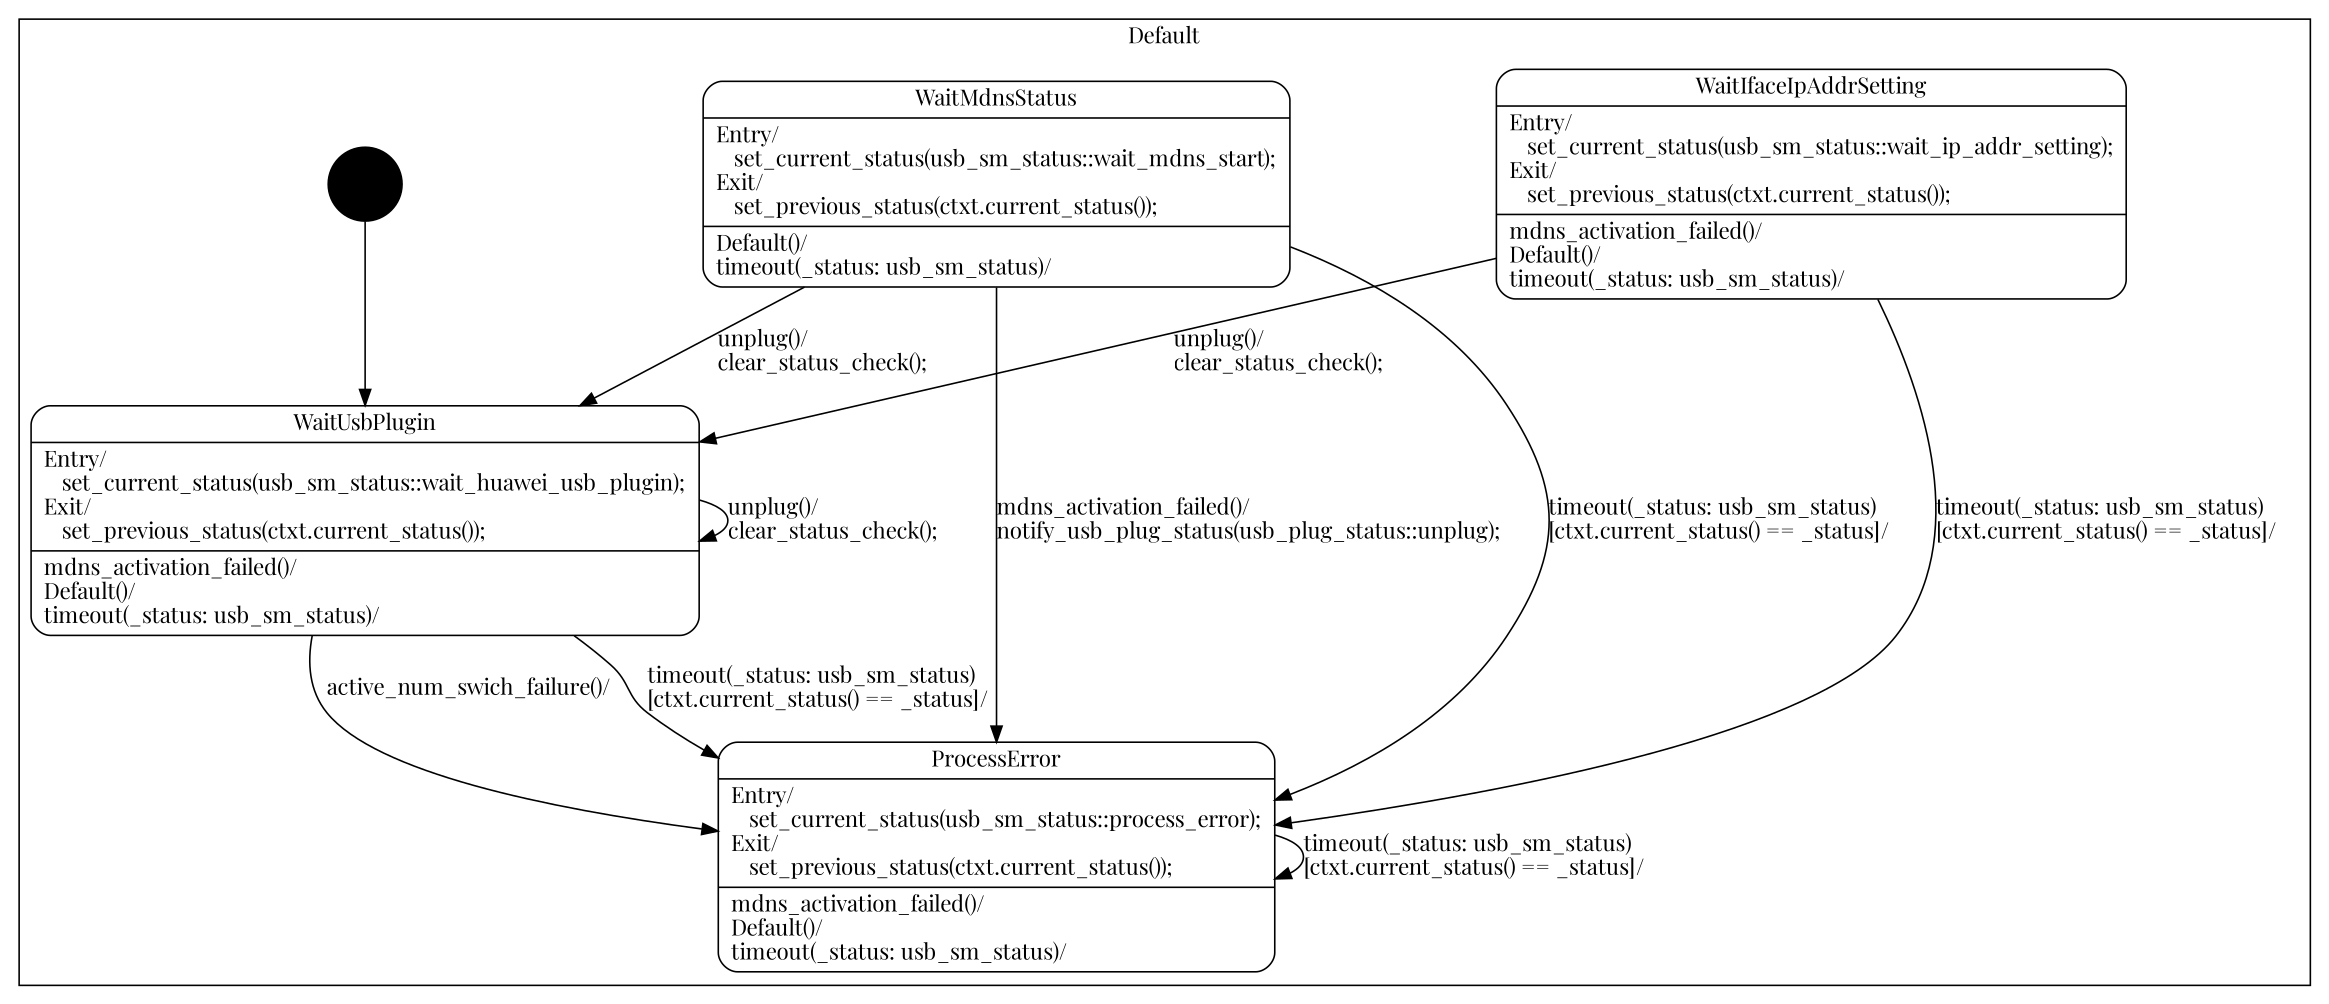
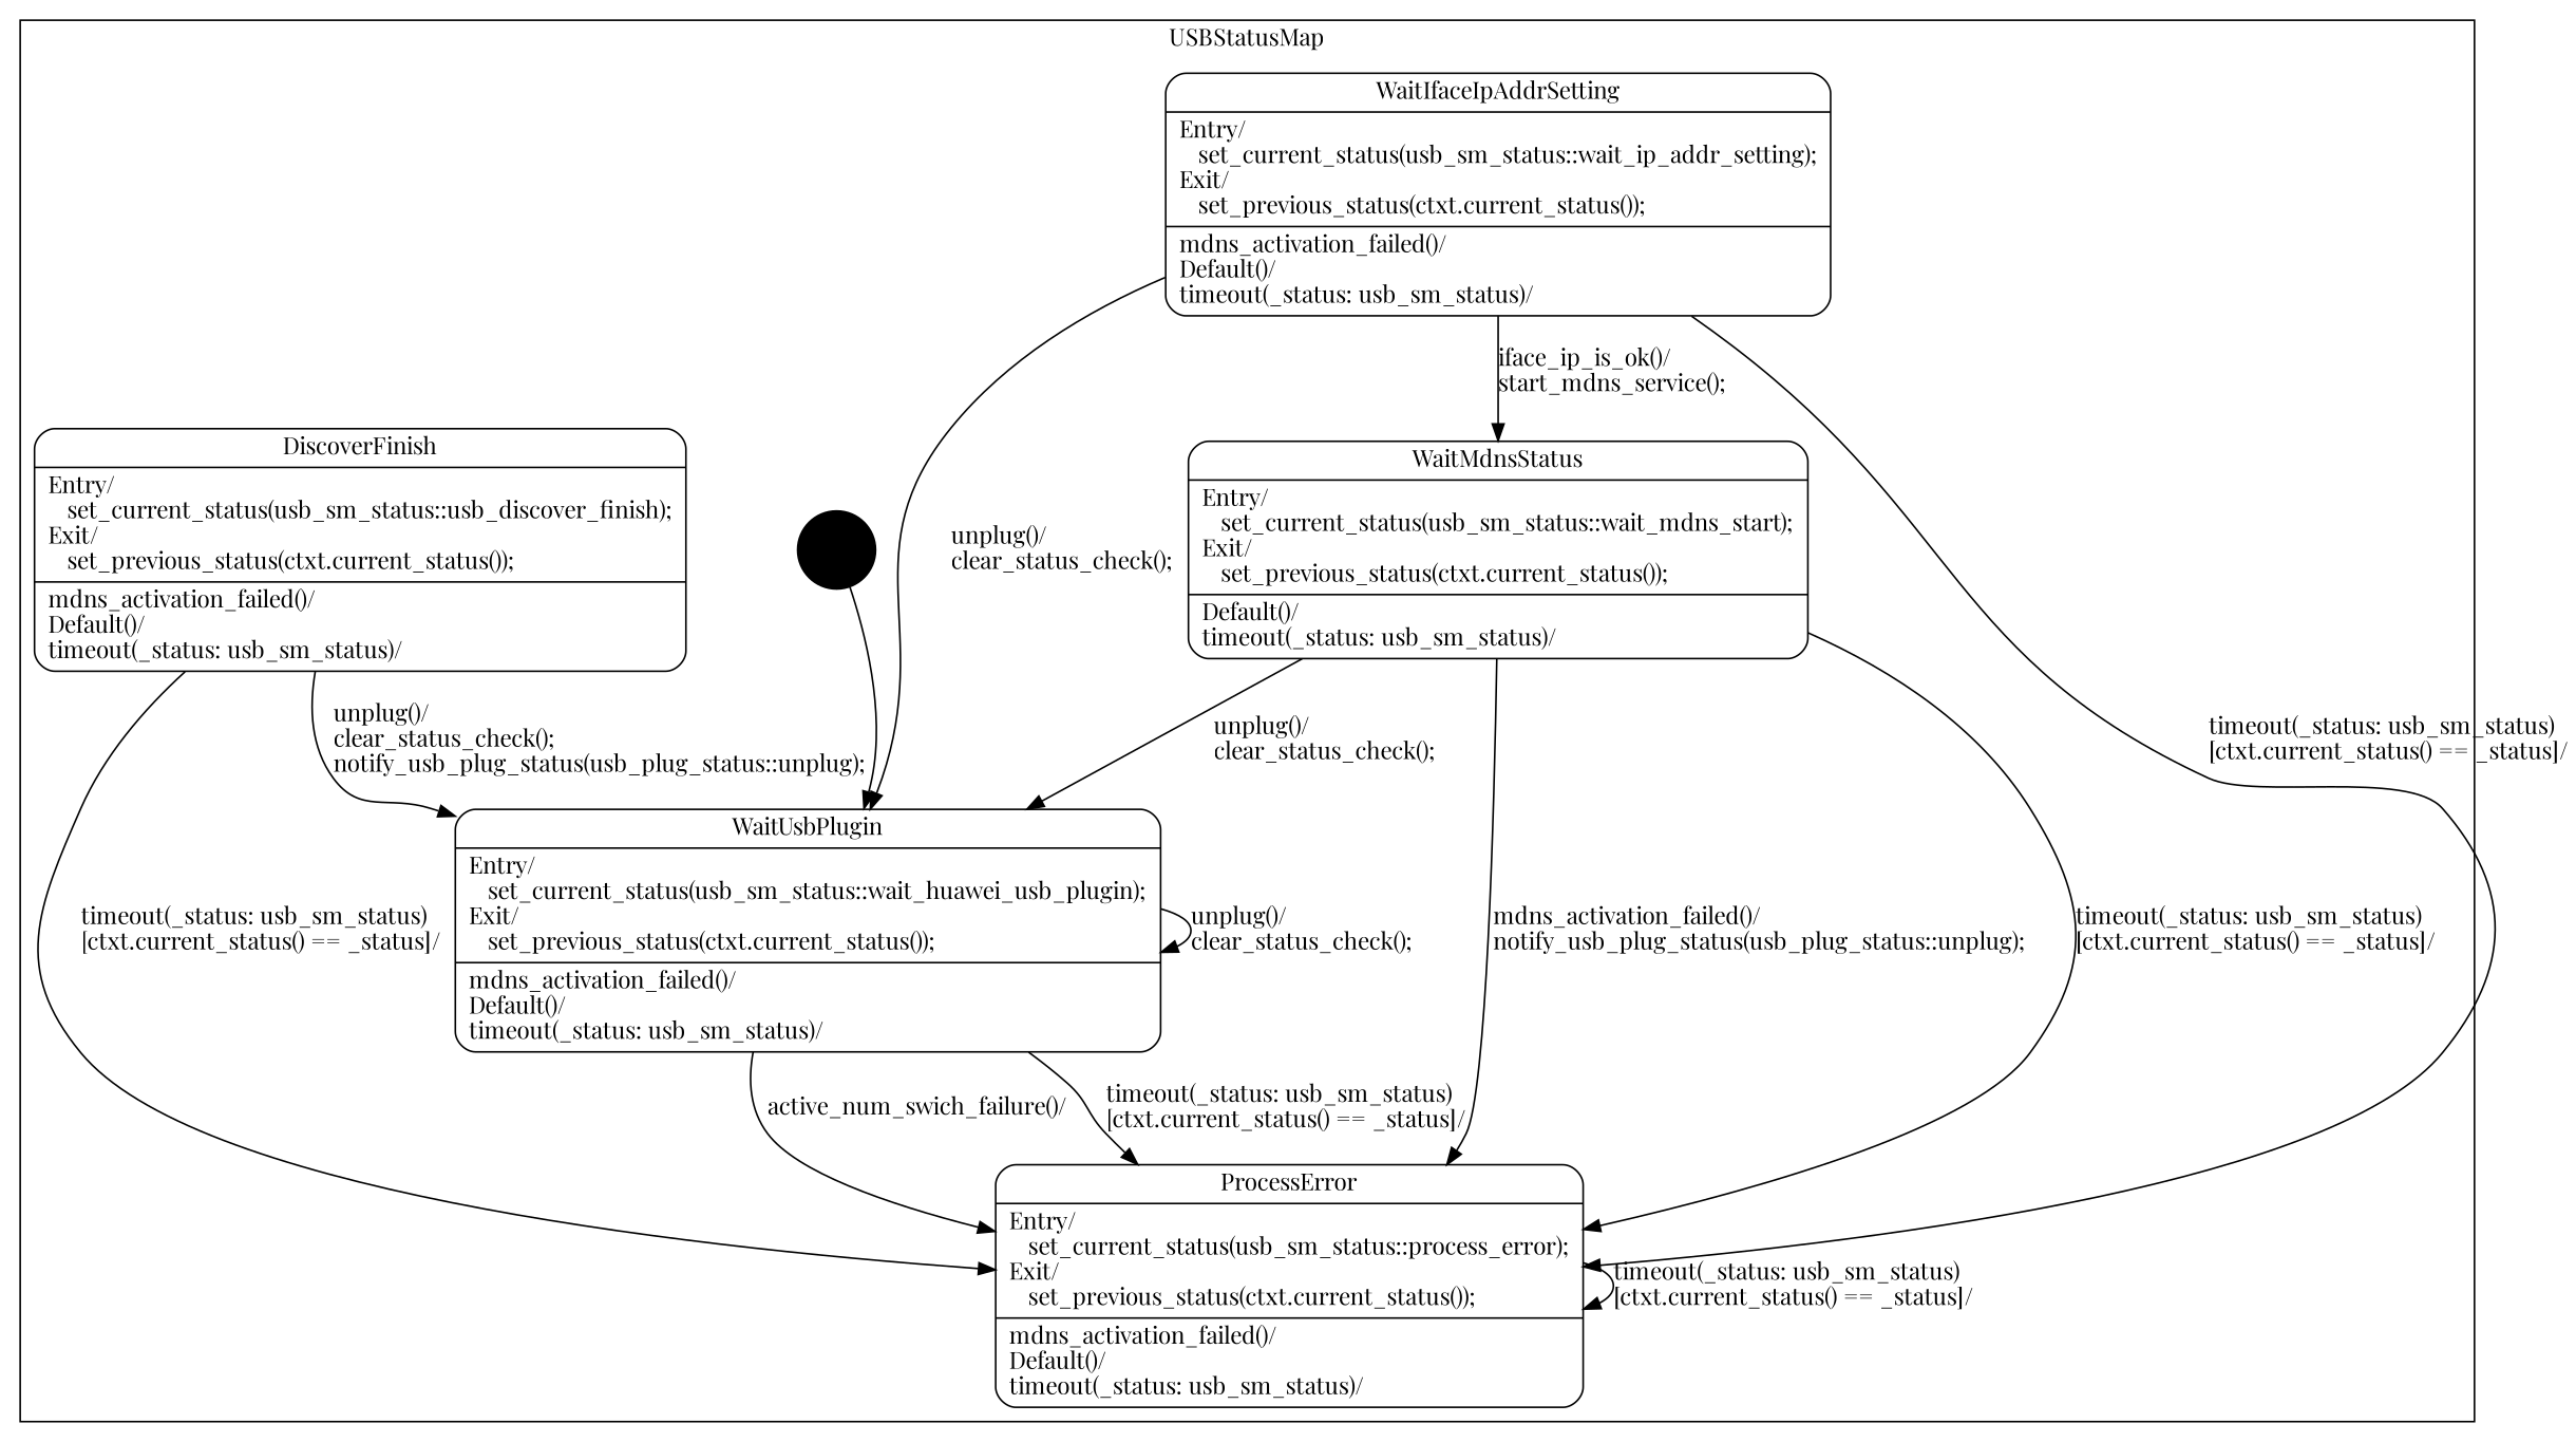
  digraph {
    fontname="Playfair Display"
    node [fontname="Playfair Display" shape=Mrecord]
    edge [fontname="Playfair Display"]
    n1 [label="{WaitUsbPlugin|Entry/\l&nbsp;&nbsp;&nbsp;set_current_status(usb_sm_status::wait_huawei_usb_plugin);\lExit/\l&nbsp;&nbsp;&nbsp;set_previous_status(ctxt.current_status());\l|mdns_activation_failed()/\lDefault()/\ltimeout(_status: usb_sm_status)/\l}" width=1.5]
    n2 [label="{WaitIfaceIpAddrSetting|Entry/\l&nbsp;&nbsp;&nbsp;set_current_status(usb_sm_status::wait_ip_addr_setting);\lExit/\l&nbsp;&nbsp;&nbsp;set_previous_status(ctxt.current_status());\l|mdns_activation_failed()/\lDefault()/\ltimeout(_status: usb_sm_status)/\l}" width=1.5]
    n3 [label="{WaitMdnsStatus|Entry/\l&nbsp;&nbsp;&nbsp;set_current_status(usb_sm_status::wait_mdns_start);\lExit/\l&nbsp;&nbsp;&nbsp;set_previous_status(ctxt.current_status());\l|Default()/\ltimeout(_status: usb_sm_status)/\l}" width=1.5]
+   n4 [label="{DiscoverFinish|Entry/\l&nbsp;&nbsp;&nbsp;set_current_status(usb_sm_status::usb_discover_finish);\lExit/\l&nbsp;&nbsp;&nbsp;set_previous_status(ctxt.current_status());\l|mdns_activation_failed()/\lDefault()/\ltimeout(_status: usb_sm_status)/\l}" width=1.5]
    n5 [label="{ProcessError|Entry/\l&nbsp;&nbsp;&nbsp;set_current_status(usb_sm_status::process_error);\lExit/\l&nbsp;&nbsp;&nbsp;set_previous_status(ctxt.current_status());\l|mdns_activation_failed()/\lDefault()/\ltimeout(_status: usb_sm_status)/\l}" width=1.5]
    "%5" [fillcolor=black shape=circle style=filled width=0.25]
    subgraph cluster_1 {
-     label=Default
+     label=USBStatusMap
      n1
      n2
      n3
+     n4
      n5
      "%5"
    }
    n1 -> n1 [label="unplug()/\lclear_status_check();\l"]
    n1 -> n5 [label="active_num_swich_failure()/\l"]
    n1 -> n5 [label="timeout(_status: usb_sm_status)\l\[ctxt.current_status() == _status\]/\l"]
    n2 -> n1 [label="unplug()/\lclear_status_check();\l"]
+   n2 -> n3 [label="iface_ip_is_ok()/\lstart_mdns_service();\l"]
    n2 -> n5 [label="timeout(_status: usb_sm_status)\l\[ctxt.current_status() == _status\]/\l"]
    n3 -> n1 [label="unplug()/\lclear_status_check();\l"]
    n3 -> n5 [label="mdns_activation_failed()/\lnotify_usb_plug_status(usb_plug_status::unplug);\l"]
    n3 -> n5 [label="timeout(_status: usb_sm_status)\l\[ctxt.current_status() == _status\]/\l"]
+   n4 -> n1 [label="unplug()/\lclear_status_check();\lnotify_usb_plug_status(usb_plug_status::unplug);\l"]
+   n4 -> n5 [label="timeout(_status: usb_sm_status)\l\[ctxt.current_status() == _status\]/\l"]
    n5 -> n5 [label="timeout(_status: usb_sm_status)\l\[ctxt.current_status() == _status\]/\l"]
    "%5" -> n1
  }
